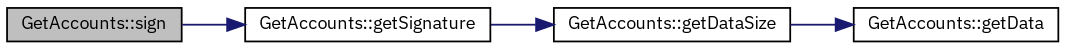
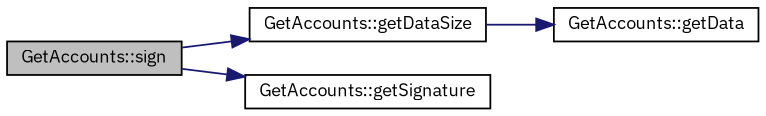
  digraph {
    fontname="IBM Plex Sans"
    rankdir=LR
    node [color=black fillcolor=white fontname="IBM Plex Sans" fontsize=10 shape=record style=filled]
    edge [color=midnightblue fontname="IBM Plex Sans" fontsize=10 labelfontname=Helvetica labelfontsize=10 style=solid]
    n1 [fillcolor=grey75 fontcolor=black height=0.2 label="GetAccounts::sign" width=0.4]
    n2 [height=0.2 label="GetAccounts::getDataSize" width=0.4]
    n3 [height=0.2 label="GetAccounts::getSignature" width=0.4]
    n4 [height=0.2 label="GetAccounts::getData" width=0.4]
-   n3 -> n2
+   n1 -> n2
    n1 -> n3
    n2 -> n4
  }
